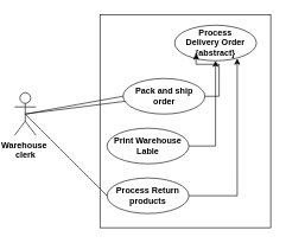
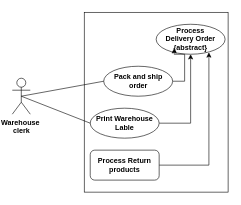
  <mxCell id="0" />
  <mxCell id="1" parent="0" />
  <mxCell id="2" value="Warehouse&amp;nbsp;&lt;br&gt;clerk" style="shape=umlActor;verticalLabelPosition=bottom;labelBackgroundColor=#ffffff;verticalAlign=top;html=1;outlineConnect=0;fontStyle=1" vertex="1" parent="1"><mxGeometry x="20" y="130" width="30" height="60" as="geometry" /></mxCell>
  <mxCell id="3" value="" style="rounded=0;whiteSpace=wrap;html=1;" vertex="1" parent="1"><mxGeometry x="140" y="20" width="240" height="300" as="geometry" /></mxCell>
- <mxCell id="4" value="Process&lt;br&gt;Delivery Order&lt;br&gt;{abstract}" style="ellipse;whiteSpace=wrap;html=1;fontStyle=1;align=center;horizontal=1;labelBackgroundColor=none;labelBorderColor=none;shadow=0;" vertex="1" parent="1"><mxGeometry x="245" y="35" width="115" height="50" as="geometry" /></mxCell>
+ <mxCell id="4" value="Process&lt;br&gt;Delivery Order&lt;br&gt;{abstract}" style="ellipse;whiteSpace=wrap;html=1;fontStyle=1;align=center;horizontal=1;labelBackgroundColor=none;labelBorderColor=none;shadow=0;" vertex="1" parent="1"><mxGeometry x="260" y="40" width="115" height="50" as="geometry" /></mxCell>
  <mxCell id="5" style="edgeStyle=orthogonalEdgeStyle;rounded=0;orthogonalLoop=1;jettySize=auto;html=1;exitX=1;exitY=0.5;exitDx=0;exitDy=0;entryX=0.261;entryY=0.8;entryDx=0;entryDy=0;entryPerimeter=0;" edge="1" parent="1" source="6" target="4"><mxGeometry relative="1" as="geometry" /></mxCell>
  <mxCell id="6" value="&lt;span style=&quot;white-space: normal&quot;&gt;Pack and ship order&lt;/span&gt;" style="ellipse;whiteSpace=wrap;html=1;fontStyle=1;align=center;horizontal=1;labelBackgroundColor=none;labelBorderColor=none;shadow=0;" vertex="1" parent="1"><mxGeometry x="172.5" y="110" width="115" height="50" as="geometry" /></mxCell>
  <mxCell id="7" style="edgeStyle=orthogonalEdgeStyle;rounded=0;orthogonalLoop=1;jettySize=auto;html=1;exitX=1;exitY=0.5;exitDx=0;exitDy=0;" edge="1" parent="1" source="8" target="4"><mxGeometry relative="1" as="geometry" /></mxCell>
  <mxCell id="8" value="Print Warehouse&lt;br&gt;Lable" style="ellipse;whiteSpace=wrap;html=1;fontStyle=1;align=center;horizontal=1;labelBackgroundColor=none;labelBorderColor=none;shadow=0;" vertex="1" parent="1"><mxGeometry x="150" y="180" width="115" height="50" as="geometry" /></mxCell>
  <mxCell id="9" style="edgeStyle=orthogonalEdgeStyle;rounded=0;orthogonalLoop=1;jettySize=auto;html=1;exitX=1;exitY=0.5;exitDx=0;exitDy=0;entryX=0.765;entryY=0.94;entryDx=0;entryDy=0;entryPerimeter=0;" edge="1" parent="1" source="10" target="4"><mxGeometry relative="1" as="geometry" /></mxCell>
- <mxCell id="10" value="Process Return&lt;br&gt;products" style="ellipse;whiteSpace=wrap;html=1;fontStyle=1;align=center;horizontal=1;labelBackgroundColor=none;labelBorderColor=none;shadow=0;" vertex="1" parent="1"><mxGeometry x="150" y="250" width="115" height="50" as="geometry" /></mxCell>
+ <mxCell id="10" value="Process Return&lt;br&gt;products" style="whiteSpace=wrap;html=1;fontStyle=1;align=center;horizontal=1;labelBackgroundColor=none;labelBorderColor=none;shadow=0;rounded=1;" vertex="1" parent="1"><mxGeometry x="150" y="250" width="115" height="50" as="geometry" /></mxCell>
  <mxCell id="11" value="" style="endArrow=none;html=1;entryX=0;entryY=0.5;entryDx=0;entryDy=0;" edge="1" parent="1" target="6"><mxGeometry width="50" height="50" relative="1" as="geometry"><mxPoint x="35" y="160" as="sourcePoint" /><mxPoint x="70" y="420" as="targetPoint" /></mxGeometry></mxCell>
- <mxCell id="12" value="" style="endArrow=none;html=1;exitX=0.5;exitY=0.5;exitDx=0;exitDy=0;exitPerimeter=0;" edge="1" parent="1" source="2" target="6"><mxGeometry width="50" height="50" relative="1" as="geometry"><mxPoint x="45" y="170" as="sourcePoint" /><mxPoint x="162.5" y="145" as="targetPoint" /></mxGeometry></mxCell>
- <mxCell id="13" style="edgeStyle=none;orthogonalLoop=1;jettySize=auto;html=1;exitX=0.5;exitY=0.5;exitDx=0;exitDy=0;exitPerimeter=0;entryX=0;entryY=0.5;entryDx=0;entryDy=0;endArrow=none;" edge="1" parent="1" source="2" target="10"><mxGeometry relative="1" as="geometry" /></mxCell>
+ <mxCell id="12" value="" style="endArrow=none;html=1;entryX=0;entryY=0.5;entryDx=0;entryDy=0;exitX=0.5;exitY=0.5;exitDx=0;exitDy=0;exitPerimeter=0;" edge="1" parent="1" source="2" target="8"><mxGeometry width="50" height="50" relative="1" as="geometry"><mxPoint x="45" y="170" as="sourcePoint" /><mxPoint x="162.5" y="145" as="targetPoint" /></mxGeometry></mxCell>
